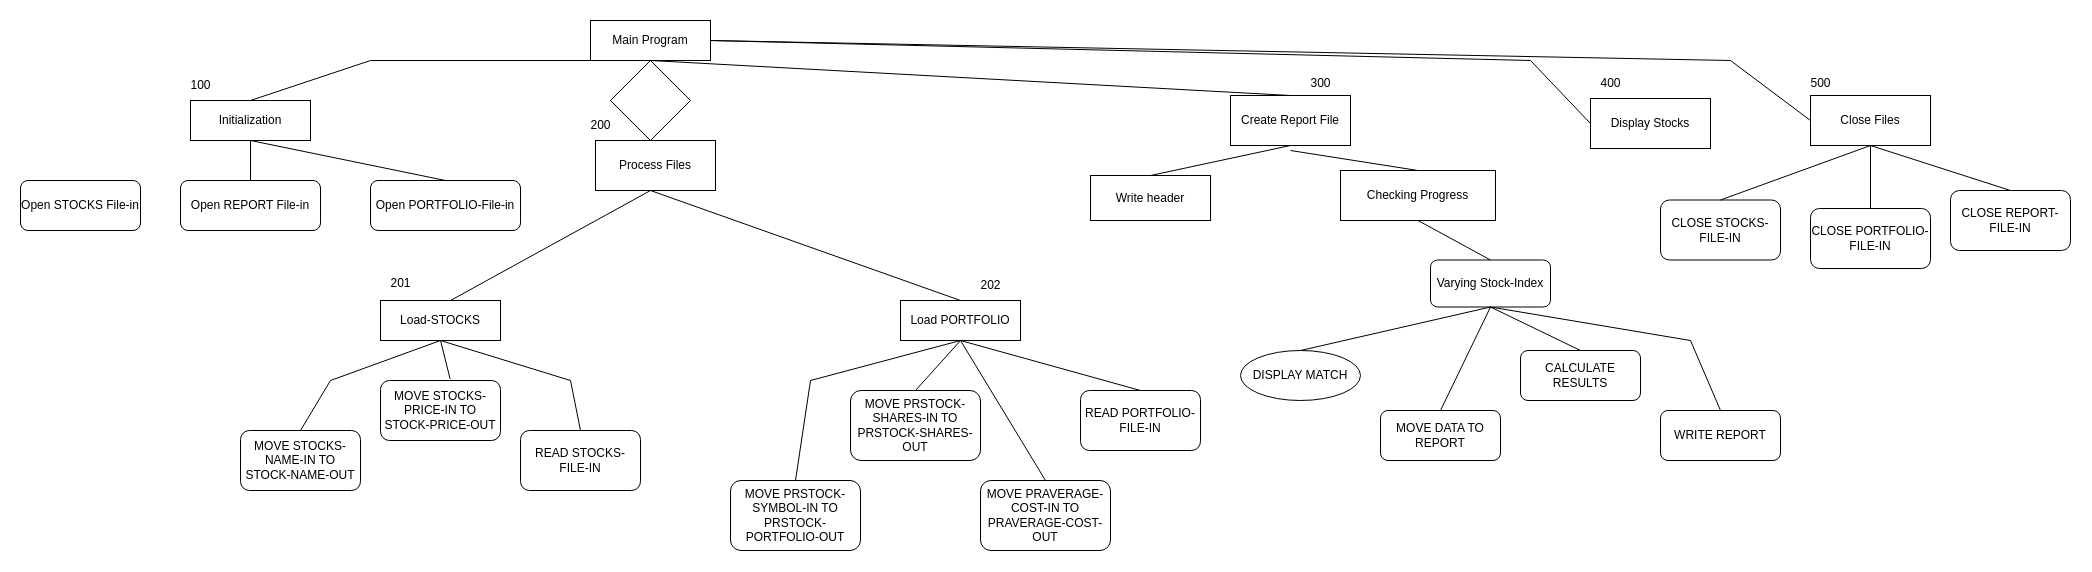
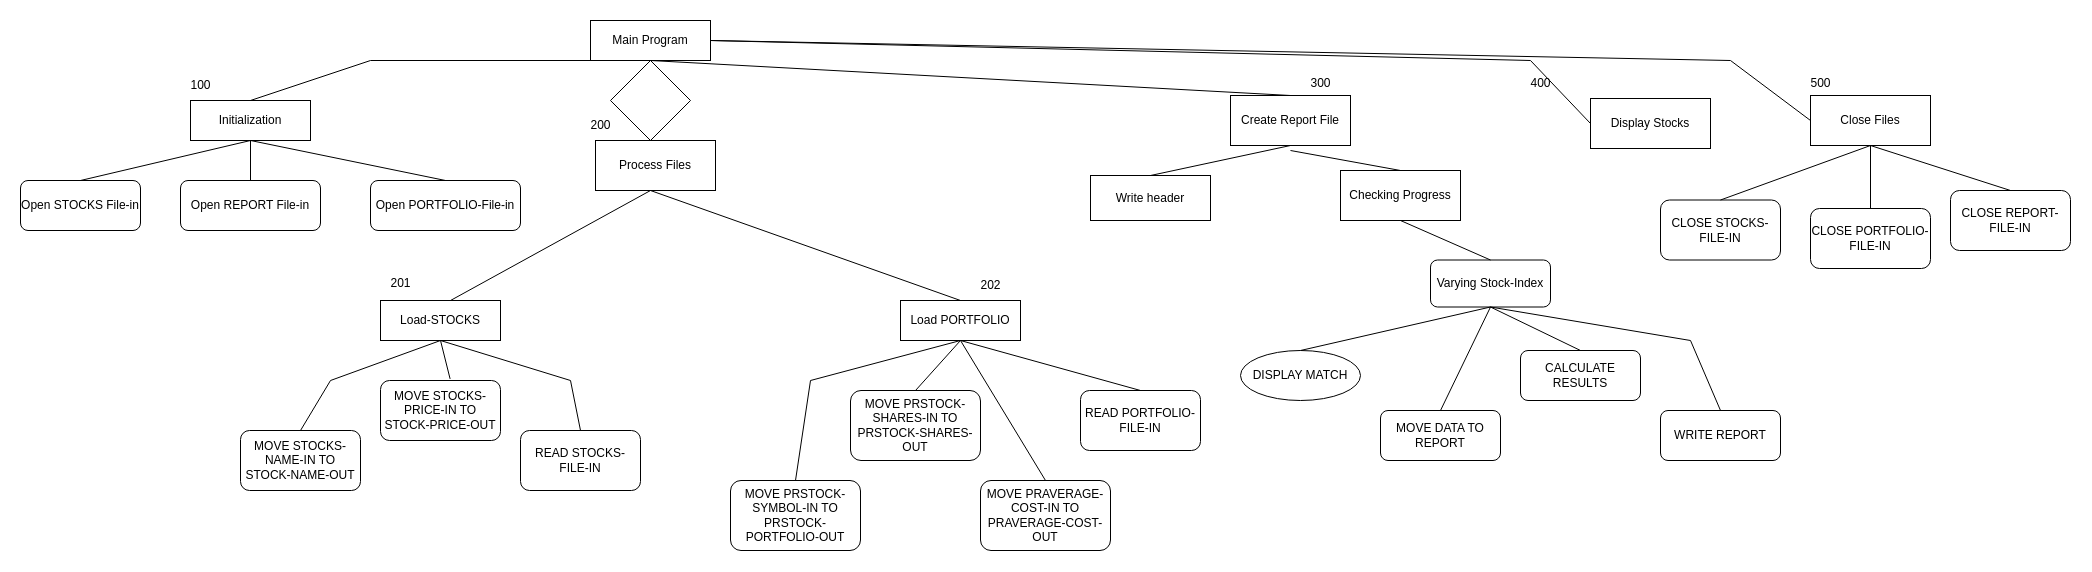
  <mxCell id="0" />
  <mxCell id="1" parent="0" />
  <mxCell id="2" value="Main Program" style="rounded=0;whiteSpace=wrap;html=1;" vertex="1" parent="1"><mxGeometry x="590" y="20" width="120" height="40" as="geometry" /></mxCell>
  <mxCell id="3" value="" style="rhombus;whiteSpace=wrap;html=1;" vertex="1" parent="1"><mxGeometry x="610" y="60" width="80" height="80" as="geometry" /></mxCell>
  <mxCell id="4" value="" style="endArrow=none;html=1;rounded=0;entryX=0.5;entryY=1;entryDx=0;entryDy=0;" edge="1" parent="1" target="2"><mxGeometry width="50" height="50" relative="1" as="geometry"><mxPoint x="250" y="100" as="sourcePoint" /><mxPoint x="620" y="100" as="targetPoint" /><Array as="points"><mxPoint x="370" y="60" /></Array></mxGeometry></mxCell>
  <mxCell id="5" value="Initialization" style="rounded=0;whiteSpace=wrap;html=1;" vertex="1" parent="1"><mxGeometry x="190" y="100" width="120" height="40" as="geometry" /></mxCell>
  <mxCell id="6" value="Open PORTFOLIO-File-in" style="rounded=1;whiteSpace=wrap;html=1;" vertex="1" parent="1"><mxGeometry x="370" y="180" width="150" height="50" as="geometry" /></mxCell>
  <mxCell id="7" value="Open REPORT File-in" style="rounded=1;whiteSpace=wrap;html=1;" vertex="1" parent="1"><mxGeometry x="180" y="180" width="140" height="50" as="geometry" /></mxCell>
  <mxCell id="8" value="Open STOCKS File-in" style="rounded=1;whiteSpace=wrap;html=1;" vertex="1" parent="1"><mxGeometry x="20" y="180" width="120" height="50" as="geometry" /></mxCell>
  <mxCell id="9" value="" style="endArrow=none;html=1;rounded=0;entryX=0.5;entryY=1;entryDx=0;entryDy=0;exitX=0.5;exitY=0;exitDx=0;exitDy=0;" edge="1" parent="1" source="6" target="5"><mxGeometry width="50" height="50" relative="1" as="geometry"><mxPoint x="490" y="270" as="sourcePoint" /><mxPoint x="540" y="220" as="targetPoint" /></mxGeometry></mxCell>
  <mxCell id="10" value="" style="endArrow=none;html=1;rounded=0;exitX=0.5;exitY=0;exitDx=0;exitDy=0;" edge="1" parent="1" source="7"><mxGeometry width="50" height="50" relative="1" as="geometry"><mxPoint x="490" y="270" as="sourcePoint" /><mxPoint x="250" y="140" as="targetPoint" /></mxGeometry></mxCell>
+ <mxCell id="11" value="" style="endArrow=none;html=1;rounded=0;entryX=0.5;entryY=1;entryDx=0;entryDy=0;exitX=0.5;exitY=0;exitDx=0;exitDy=0;" edge="1" parent="1" source="8" target="5"><mxGeometry width="50" height="50" relative="1" as="geometry"><mxPoint x="490" y="270" as="sourcePoint" /><mxPoint x="540" y="220" as="targetPoint" /></mxGeometry></mxCell>
  <mxCell id="12" value="100" style="text;html=1;align=center;verticalAlign=middle;resizable=0;points=[];autosize=1;strokeColor=none;fillColor=none;" vertex="1" parent="1"><mxGeometry x="180" y="70" width="40" height="30" as="geometry" /></mxCell>
  <mxCell id="13" value="Process Files" style="rounded=0;whiteSpace=wrap;html=1;" vertex="1" parent="1"><mxGeometry x="595" y="140" width="120" height="50" as="geometry" /></mxCell>
  <mxCell id="14" value="" style="endArrow=none;html=1;rounded=0;exitX=0.5;exitY=0;exitDx=0;exitDy=0;" edge="1" parent="1" source="16"><mxGeometry width="50" height="50" relative="1" as="geometry"><mxPoint x="850" y="300" as="sourcePoint" /><mxPoint x="650" y="190" as="targetPoint" /></mxGeometry></mxCell>
  <mxCell id="15" value="" style="endArrow=none;html=1;rounded=0;" edge="1" parent="1"><mxGeometry width="50" height="50" relative="1" as="geometry"><mxPoint x="450" y="300" as="sourcePoint" /><mxPoint x="650" y="190" as="targetPoint" /></mxGeometry></mxCell>
  <mxCell id="16" value="Load PORTFOLIO" style="rounded=0;whiteSpace=wrap;html=1;" vertex="1" parent="1"><mxGeometry x="900" y="300" width="120" height="40" as="geometry" /></mxCell>
  <mxCell id="17" value="Load-STOCKS" style="rounded=0;whiteSpace=wrap;html=1;" vertex="1" parent="1"><mxGeometry x="380" y="300" width="120" height="40" as="geometry" /></mxCell>
  <mxCell id="18" value="200" style="text;html=1;align=center;verticalAlign=middle;resizable=0;points=[];autosize=1;strokeColor=none;fillColor=none;" vertex="1" parent="1"><mxGeometry x="580" y="110" width="40" height="30" as="geometry" /></mxCell>
  <mxCell id="19" value="201" style="text;html=1;align=center;verticalAlign=middle;resizable=0;points=[];autosize=1;strokeColor=none;fillColor=none;" vertex="1" parent="1"><mxGeometry x="380" y="268" width="40" height="30" as="geometry" /></mxCell>
  <mxCell id="20" value="202" style="text;html=1;align=center;verticalAlign=middle;resizable=0;points=[];autosize=1;strokeColor=none;fillColor=none;" vertex="1" parent="1"><mxGeometry x="970" y="270" width="40" height="30" as="geometry" /></mxCell>
  <mxCell id="21" value="READ STOCKS-FILE-IN" style="rounded=1;whiteSpace=wrap;html=1;" vertex="1" parent="1"><mxGeometry x="520" y="430" width="120" height="60" as="geometry" /></mxCell>
  <mxCell id="22" value="MOVE STOCKS-PRICE-IN TO STOCK-PRICE-OUT" style="rounded=1;whiteSpace=wrap;html=1;" vertex="1" parent="1"><mxGeometry x="380" y="380" width="120" height="60" as="geometry" /></mxCell>
  <mxCell id="23" value="MOVE STOCKS-NAME-IN TO STOCK-NAME-OUT" style="rounded=1;whiteSpace=wrap;html=1;" vertex="1" parent="1"><mxGeometry x="240" y="430" width="120" height="60" as="geometry" /></mxCell>
  <mxCell id="24" value="" style="endArrow=none;html=1;rounded=0;entryX=0.5;entryY=1;entryDx=0;entryDy=0;exitX=0.5;exitY=0;exitDx=0;exitDy=0;" edge="1" parent="1" source="21" target="17"><mxGeometry width="50" height="50" relative="1" as="geometry"><mxPoint x="490" y="410" as="sourcePoint" /><mxPoint x="540" y="360" as="targetPoint" /><Array as="points"><mxPoint x="570" y="380" /></Array></mxGeometry></mxCell>
  <mxCell id="25" value="" style="endArrow=none;html=1;rounded=0;exitX=0.58;exitY=-0.027;exitDx=0;exitDy=0;exitPerimeter=0;" edge="1" parent="1" source="22"><mxGeometry width="50" height="50" relative="1" as="geometry"><mxPoint x="490" y="410" as="sourcePoint" /><mxPoint x="440" y="340" as="targetPoint" /></mxGeometry></mxCell>
  <mxCell id="26" value="" style="endArrow=none;html=1;rounded=0;entryX=0.5;entryY=1;entryDx=0;entryDy=0;exitX=0.5;exitY=0;exitDx=0;exitDy=0;" edge="1" parent="1" source="23" target="17"><mxGeometry width="50" height="50" relative="1" as="geometry"><mxPoint x="490" y="410" as="sourcePoint" /><mxPoint x="540" y="360" as="targetPoint" /><Array as="points"><mxPoint x="330" y="380" /></Array></mxGeometry></mxCell>
  <mxCell id="27" value="MOVE PRSTOCK-SHARES-IN TO PRSTOCK-SHARES-OUT" style="rounded=1;whiteSpace=wrap;html=1;" vertex="1" parent="1"><mxGeometry x="850" y="390" width="130" height="70" as="geometry" /></mxCell>
  <mxCell id="28" value="MOVE PRSTOCK-SYMBOL-IN TO PRSTOCK-PORTFOLIO-OUT" style="rounded=1;whiteSpace=wrap;html=1;" vertex="1" parent="1"><mxGeometry x="730" y="480" width="130" height="70" as="geometry" /></mxCell>
  <mxCell id="29" value="MOVE PRAVERAGE-COST-IN TO PRAVERAGE-COST-OUT" style="rounded=1;whiteSpace=wrap;html=1;" vertex="1" parent="1"><mxGeometry x="980" y="480" width="130" height="70" as="geometry" /></mxCell>
  <mxCell id="30" value="READ PORTFOLIO-FILE-IN" style="rounded=1;whiteSpace=wrap;html=1;" vertex="1" parent="1"><mxGeometry x="1080" y="390" width="120" height="60" as="geometry" /></mxCell>
  <mxCell id="31" value="" style="endArrow=none;html=1;rounded=0;exitX=0.5;exitY=0;exitDx=0;exitDy=0;" edge="1" parent="1" source="29"><mxGeometry width="50" height="50" relative="1" as="geometry"><mxPoint x="720" y="310" as="sourcePoint" /><mxPoint x="960" y="340" as="targetPoint" /></mxGeometry></mxCell>
  <mxCell id="32" value="" style="endArrow=none;html=1;rounded=0;entryX=0.5;entryY=1;entryDx=0;entryDy=0;exitX=0.5;exitY=0;exitDx=0;exitDy=0;" edge="1" parent="1" source="27" target="16"><mxGeometry width="50" height="50" relative="1" as="geometry"><mxPoint x="720" y="310" as="sourcePoint" /><mxPoint x="770" y="260" as="targetPoint" /></mxGeometry></mxCell>
  <mxCell id="33" value="" style="endArrow=none;html=1;rounded=0;entryX=0.5;entryY=1;entryDx=0;entryDy=0;exitX=0.5;exitY=0;exitDx=0;exitDy=0;" edge="1" parent="1" source="28" target="16"><mxGeometry width="50" height="50" relative="1" as="geometry"><mxPoint x="720" y="310" as="sourcePoint" /><mxPoint x="770" y="260" as="targetPoint" /><Array as="points"><mxPoint x="810" y="380" /></Array></mxGeometry></mxCell>
  <mxCell id="34" value="" style="endArrow=none;html=1;rounded=0;exitX=0.5;exitY=0;exitDx=0;exitDy=0;" edge="1" parent="1" source="30"><mxGeometry width="50" height="50" relative="1" as="geometry"><mxPoint x="720" y="310" as="sourcePoint" /><mxPoint x="960" y="340" as="targetPoint" /></mxGeometry></mxCell>
  <mxCell id="35" value="Create Report File" style="rounded=0;whiteSpace=wrap;html=1;" vertex="1" parent="1"><mxGeometry x="1230" y="95" width="120" height="50" as="geometry" /></mxCell>
  <mxCell id="36" value="" style="endArrow=none;html=1;rounded=0;entryX=0.5;entryY=0;entryDx=0;entryDy=0;exitX=0.5;exitY=0;exitDx=0;exitDy=0;" edge="1" parent="1" source="35" target="3"><mxGeometry width="50" height="50" relative="1" as="geometry"><mxPoint x="820" y="300" as="sourcePoint" /><mxPoint x="870" y="250" as="targetPoint" /></mxGeometry></mxCell>
  <mxCell id="37" value="Write header" style="rounded=0;whiteSpace=wrap;html=1;" vertex="1" parent="1"><mxGeometry x="1090" y="175" width="120" height="45" as="geometry" /></mxCell>
- <mxCell id="38" value="Checking Progress" style="rounded=0;whiteSpace=wrap;html=1;" vertex="1" parent="1"><mxGeometry x="1340" y="170" width="155" height="50" as="geometry" /></mxCell>
+ <mxCell id="38" value="Checking Progress" style="rounded=0;whiteSpace=wrap;html=1;" vertex="1" parent="1"><mxGeometry x="1340" y="170" width="120" height="50" as="geometry" /></mxCell>
  <mxCell id="39" value="Varying Stock-Index" style="rounded=1;whiteSpace=wrap;html=1;" vertex="1" parent="1"><mxGeometry x="1430" y="259.5" width="120" height="47" as="geometry" /></mxCell>
  <mxCell id="40" value="WRITE REPORT" style="rounded=1;whiteSpace=wrap;html=1;" vertex="1" parent="1"><mxGeometry x="1660" y="410" width="120" height="50" as="geometry" /></mxCell>
  <mxCell id="41" value="DISPLAY MATCH" style="ellipse;whiteSpace=wrap;html=1;" vertex="1" parent="1"><mxGeometry x="1240" y="350" width="120" height="50" as="geometry" /></mxCell>
  <mxCell id="42" value="MOVE DATA TO REPORT" style="rounded=1;whiteSpace=wrap;html=1;" vertex="1" parent="1"><mxGeometry x="1380" y="410" width="120" height="50" as="geometry" /></mxCell>
  <mxCell id="43" value="CALCULATE RESULTS" style="rounded=1;whiteSpace=wrap;html=1;" vertex="1" parent="1"><mxGeometry x="1520" y="350" width="120" height="50" as="geometry" /></mxCell>
  <mxCell id="44" value="" style="endArrow=none;html=1;rounded=0;entryX=0.5;entryY=1;entryDx=0;entryDy=0;exitX=0.5;exitY=0;exitDx=0;exitDy=0;" edge="1" parent="1" source="40" target="39"><mxGeometry width="50" height="50" relative="1" as="geometry"><mxPoint x="1210" y="350" as="sourcePoint" /><mxPoint x="1260" y="300" as="targetPoint" /><Array as="points"><mxPoint x="1690" y="340" /></Array></mxGeometry></mxCell>
  <mxCell id="45" value="" style="endArrow=none;html=1;rounded=0;entryX=0.5;entryY=1;entryDx=0;entryDy=0;exitX=0.5;exitY=0;exitDx=0;exitDy=0;" edge="1" parent="1" source="43" target="39"><mxGeometry width="50" height="50" relative="1" as="geometry"><mxPoint x="1210" y="350" as="sourcePoint" /><mxPoint x="1260" y="300" as="targetPoint" /></mxGeometry></mxCell>
  <mxCell id="46" value="" style="endArrow=none;html=1;rounded=0;entryX=0.5;entryY=1;entryDx=0;entryDy=0;exitX=0.5;exitY=0;exitDx=0;exitDy=0;" edge="1" parent="1" source="42" target="39"><mxGeometry width="50" height="50" relative="1" as="geometry"><mxPoint x="1210" y="350" as="sourcePoint" /><mxPoint x="1260" y="300" as="targetPoint" /></mxGeometry></mxCell>
  <mxCell id="47" value="" style="endArrow=none;html=1;rounded=0;entryX=0.5;entryY=1;entryDx=0;entryDy=0;exitX=0.5;exitY=0;exitDx=0;exitDy=0;" edge="1" parent="1" source="41" target="39"><mxGeometry width="50" height="50" relative="1" as="geometry"><mxPoint x="1210" y="350" as="sourcePoint" /><mxPoint x="1260" y="300" as="targetPoint" /></mxGeometry></mxCell>
  <mxCell id="48" value="" style="endArrow=none;html=1;rounded=0;entryX=0.5;entryY=1;entryDx=0;entryDy=0;exitX=0.5;exitY=0;exitDx=0;exitDy=0;" edge="1" parent="1" source="39" target="38"><mxGeometry width="50" height="50" relative="1" as="geometry"><mxPoint x="1210" y="350" as="sourcePoint" /><mxPoint x="1260" y="300" as="targetPoint" /></mxGeometry></mxCell>
  <mxCell id="49" value="" style="endArrow=none;html=1;rounded=0;exitX=0.5;exitY=0;exitDx=0;exitDy=0;" edge="1" parent="1" source="38"><mxGeometry width="50" height="50" relative="1" as="geometry"><mxPoint x="1210" y="350" as="sourcePoint" /><mxPoint x="1290" y="150" as="targetPoint" /></mxGeometry></mxCell>
  <mxCell id="50" value="" style="endArrow=none;html=1;rounded=0;entryX=0.5;entryY=1;entryDx=0;entryDy=0;exitX=0.5;exitY=0;exitDx=0;exitDy=0;" edge="1" parent="1" source="37" target="35"><mxGeometry width="50" height="50" relative="1" as="geometry"><mxPoint x="1210" y="350" as="sourcePoint" /><mxPoint x="1260" y="300" as="targetPoint" /></mxGeometry></mxCell>
  <mxCell id="51" value="300" style="text;html=1;align=center;verticalAlign=middle;resizable=0;points=[];autosize=1;strokeColor=none;fillColor=none;" vertex="1" parent="1"><mxGeometry x="1300" y="68" width="40" height="30" as="geometry" /></mxCell>
  <mxCell id="52" value="Display Stocks" style="rounded=0;whiteSpace=wrap;html=1;" vertex="1" parent="1"><mxGeometry x="1590" y="98" width="120" height="50" as="geometry" /></mxCell>
  <mxCell id="53" value="" style="endArrow=none;html=1;rounded=0;exitX=0;exitY=0.5;exitDx=0;exitDy=0;entryX=1;entryY=0.5;entryDx=0;entryDy=0;" edge="1" parent="1" source="52" target="2"><mxGeometry width="50" height="50" relative="1" as="geometry"><mxPoint x="1370" y="350" as="sourcePoint" /><mxPoint x="960" y="50" as="targetPoint" /><Array as="points"><mxPoint x="1530" y="60" /></Array></mxGeometry></mxCell>
- <mxCell id="54" value="400" style="text;html=1;align=center;verticalAlign=middle;resizable=0;points=[];autosize=1;strokeColor=none;fillColor=none;" vertex="1" parent="1"><mxGeometry x="1590" y="68" width="40" height="30" as="geometry" /></mxCell>
+ <mxCell id="54" value="400" style="text;html=1;align=center;verticalAlign=middle;resizable=0;points=[];autosize=1;strokeColor=none;fillColor=none;" vertex="1" parent="1"><mxGeometry x="1520" y="68" width="40" height="30" as="geometry" /></mxCell>
  <mxCell id="55" value="Close Files" style="rounded=0;whiteSpace=wrap;html=1;" vertex="1" parent="1"><mxGeometry x="1810" y="95" width="120" height="50" as="geometry" /></mxCell>
  <mxCell id="56" value="CLOSE STOCKS-FILE-IN" style="rounded=1;whiteSpace=wrap;html=1;" vertex="1" parent="1"><mxGeometry x="1660" y="199.5" width="120" height="60" as="geometry" /></mxCell>
  <mxCell id="57" value="&lt;span class=&quot;hljs-comment&quot;&gt;CLOSE PORTFOLIO-FILE-IN&lt;/span&gt;" style="rounded=1;whiteSpace=wrap;html=1;" vertex="1" parent="1"><mxGeometry x="1810" y="208" width="120" height="60" as="geometry" /></mxCell>
  <mxCell id="58" value="CLOSE REPORT-FILE-IN" style="rounded=1;whiteSpace=wrap;html=1;" vertex="1" parent="1"><mxGeometry x="1950" y="190" width="120" height="60" as="geometry" /></mxCell>
  <mxCell id="59" value="" style="endArrow=none;html=1;rounded=0;exitX=0.5;exitY=0;exitDx=0;exitDy=0;entryX=0.5;entryY=1;entryDx=0;entryDy=0;" edge="1" parent="1" source="58" target="55"><mxGeometry width="50" height="50" relative="1" as="geometry"><mxPoint x="1560" y="350" as="sourcePoint" /><mxPoint x="1870" y="140" as="targetPoint" /></mxGeometry></mxCell>
  <mxCell id="60" value="" style="endArrow=none;html=1;rounded=0;entryX=0.5;entryY=1;entryDx=0;entryDy=0;exitX=0.5;exitY=0;exitDx=0;exitDy=0;" edge="1" parent="1" source="57" target="55"><mxGeometry width="50" height="50" relative="1" as="geometry"><mxPoint x="1560" y="350" as="sourcePoint" /><mxPoint x="1610" y="290" as="targetPoint" /></mxGeometry></mxCell>
  <mxCell id="61" value="" style="endArrow=none;html=1;rounded=0;entryX=0.5;entryY=1;entryDx=0;entryDy=0;exitX=0.5;exitY=0;exitDx=0;exitDy=0;" edge="1" parent="1" source="56" target="55"><mxGeometry width="50" height="50" relative="1" as="geometry"><mxPoint x="1560" y="350" as="sourcePoint" /><mxPoint x="1610" y="300" as="targetPoint" /></mxGeometry></mxCell>
  <mxCell id="62" value="" style="endArrow=none;html=1;rounded=0;exitX=0;exitY=0.5;exitDx=0;exitDy=0;" edge="1" parent="1" source="55"><mxGeometry width="50" height="50" relative="1" as="geometry"><mxPoint x="1560" y="350" as="sourcePoint" /><mxPoint x="710" y="40" as="targetPoint" /><Array as="points"><mxPoint x="1730" y="60" /></Array></mxGeometry></mxCell>
  <mxCell id="63" value="500" style="text;html=1;align=center;verticalAlign=middle;resizable=0;points=[];autosize=1;strokeColor=none;fillColor=none;" vertex="1" parent="1"><mxGeometry x="1800" y="68" width="40" height="30" as="geometry" /></mxCell>
